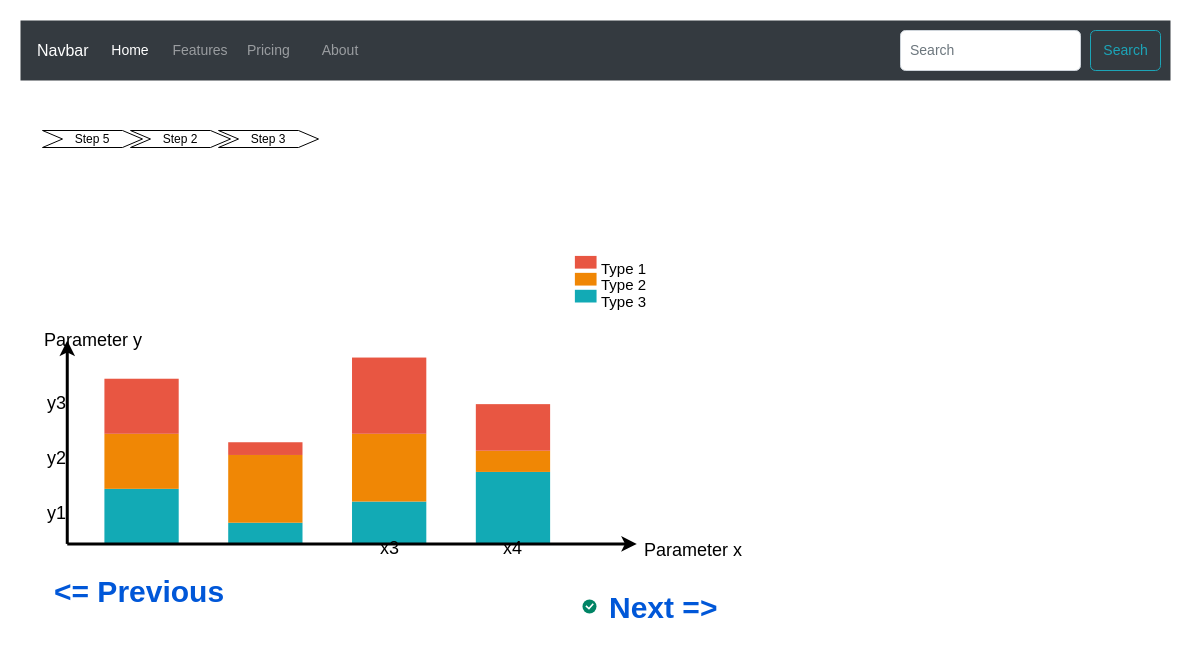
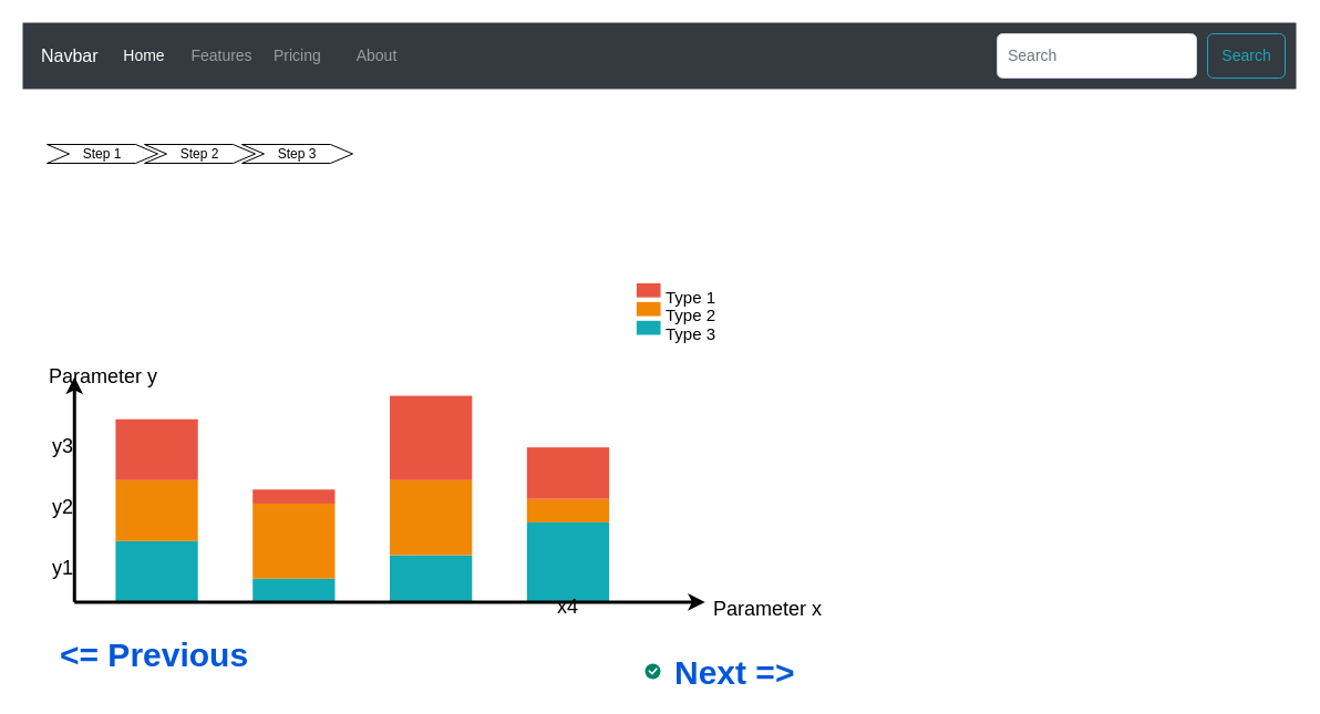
  <mxCell id="0" />
  <mxCell id="1" parent="0" />
  <mxCell id="2" value="" style="html=1;shadow=0;dashed=0;fillColor=#343A40;strokeColor=none;fontSize=16;fontColor=#ffffff;align=left;spacing=15;" vertex="1" parent="1"><mxGeometry x="20" y="20" width="1150" height="60" as="geometry" /></mxCell>
  <mxCell id="3" value="" style="swimlane;shape=mxgraph.bootstrap.anchor;strokeColor=none;fillColor=none;fontColor=#0085FC;fontStyle=0;childLayout=stackLayout;horizontal=0;startSize=0;horizontalStack=1;resizeParent=1;resizeParentMax=0;resizeLast=0;collapsible=0;marginBottom=0;whiteSpace=wrap;html=1;resizeWidth=0;" vertex="1" parent="2"><mxGeometry y="10" width="350" height="40" as="geometry" /></mxCell>
  <mxCell id="4" value="Navbar" style="text;strokeColor=none;align=left;verticalAlign=middle;spacingLeft=15;spacingRight=10;points=[[0,0.5],[1,0.5]];portConstraint=eastwest;rotatable=0;whiteSpace=wrap;html=1;fillColor=none;fontColor=#ffffff;fontSize=16;" vertex="1" parent="3"><mxGeometry width="80" height="40" as="geometry" /></mxCell>
  <mxCell id="5" value="Home" style="text;strokeColor=none;align=center;verticalAlign=middle;spacingLeft=10;spacingRight=10;points=[[0,0.5],[1,0.5]];portConstraint=eastwest;rotatable=0;whiteSpace=wrap;html=1;fillColor=none;fontColor=#ffffff;fontSize=14;" vertex="1" parent="3"><mxGeometry x="80" width="60" height="40" as="geometry" /></mxCell>
  <mxCell id="6" value="Features" style="text;strokeColor=none;align=center;verticalAlign=middle;spacingLeft=10;spacingRight=10;points=[[0,0.5],[1,0.5]];portConstraint=eastwest;rotatable=0;whiteSpace=wrap;html=1;fillColor=none;fontColor=#9A9DA0;fontSize=14;" vertex="1" parent="3"><mxGeometry x="140" width="80" height="40" as="geometry" /></mxCell>
  <mxCell id="7" value="Pricing" style="text;strokeColor=none;align=left;verticalAlign=middle;spacingLeft=5;spacingRight=10;points=[[0,0.5],[1,0.5]];portConstraint=eastwest;rotatable=0;whiteSpace=wrap;html=1;fillColor=none;fontColor=#9A9DA0;fontSize=14;" vertex="1" parent="3"><mxGeometry x="220" width="70" height="40" as="geometry" /></mxCell>
  <mxCell id="8" value="About" style="text;strokeColor=none;align=center;verticalAlign=middle;spacingLeft=10;spacingRight=10;points=[[0,0.5],[1,0.5]];portConstraint=eastwest;rotatable=0;whiteSpace=wrap;html=1;fillColor=none;fontColor=#9A9DA0;fontSize=14;" vertex="1" parent="3"><mxGeometry x="290" width="60" height="40" as="geometry" /></mxCell>
  <mxCell id="9" value="Search" style="html=1;shadow=0;dashed=0;shape=mxgraph.bootstrap.rrect;rSize=5;fontSize=14;fontColor=#1CA5B8;strokeColor=#1CA5B8;fillColor=none;" vertex="1" parent="2"><mxGeometry x="1" width="70" height="40" relative="1" as="geometry"><mxPoint x="-80" y="10" as="offset" /></mxGeometry></mxCell>
  <mxCell id="10" value="Search" style="html=1;shadow=0;dashed=0;shape=mxgraph.bootstrap.rrect;rSize=5;fontSize=14;fontColor=#6C767D;strokeColor=#CED4DA;fillColor=#ffffff;align=left;spacing=10;" vertex="1" parent="2"><mxGeometry x="1" width="180" height="40" relative="1" as="geometry"><mxPoint x="-270" y="10" as="offset" /></mxGeometry></mxCell>
  <mxCell id="11" value="" style="group" vertex="1" connectable="0" parent="1"><mxGeometry x="42" y="230" width="690" height="393" as="geometry" /></mxCell>
  <mxCell id="12" value="" style="group" vertex="1" connectable="0" parent="11"><mxGeometry width="650" height="326.95" as="geometry" /></mxCell>
  <mxCell id="13" value="" style="whiteSpace=wrap;fillColor=#12AAB5;gradientColor=none;gradientDirection=east;strokeColor=none;html=1;fontColor=#23445d;" parent="12" vertex="1"><mxGeometry x="61.905" y="258.341" width="74.286" height="55.056" as="geometry" /></mxCell>
  <mxCell id="14" value="" style="whiteSpace=wrap;fillColor=#12AAB5;gradientColor=none;gradientDirection=east;strokeColor=none;html=1;fontColor=#23445d;" parent="12" vertex="1"><mxGeometry x="185.714" y="292.222" width="74.286" height="21.176" as="geometry" /></mxCell>
  <mxCell id="15" value="" style="whiteSpace=wrap;fillColor=#12AAB5;gradientColor=none;gradientDirection=east;strokeColor=none;html=1;fontColor=#23445d;" parent="12" vertex="1"><mxGeometry x="309.524" y="271.047" width="74.286" height="42.351" as="geometry" /></mxCell>
  <mxCell id="16" value="" style="whiteSpace=wrap;fillColor=#12AAB5;gradientColor=none;gradientDirection=east;strokeColor=none;html=1;fontColor=#23445d;" parent="12" vertex="1"><mxGeometry x="433.333" y="241.401" width="74.286" height="71.997" as="geometry" /></mxCell>
  <mxCell id="17" value="" style="edgeStyle=none;html=1;fontColor=#000000;strokeWidth=3;strokeColor=#000000;" parent="12" edge="1"><mxGeometry width="100" height="100" relative="1" as="geometry"><mxPoint x="24.762" y="313.398" as="sourcePoint" /><mxPoint x="24.762" y="110.113" as="targetPoint" /></mxGeometry></mxCell>
  <mxCell id="18" value="" style="whiteSpace=wrap;fillColor=#F08705;gradientColor=none;gradientDirection=east;strokeColor=none;html=1;fontColor=#23445d;" parent="12" vertex="1"><mxGeometry x="61.905" y="203.285" width="74.286" height="55.056" as="geometry" /></mxCell>
  <mxCell id="19" value="" style="whiteSpace=wrap;fillColor=#E85642;gradientColor=none;gradientDirection=east;strokeColor=none;html=1;fontColor=#23445d;" parent="12" vertex="1"><mxGeometry x="61.905" y="148.229" width="74.286" height="55.056" as="geometry" /></mxCell>
  <mxCell id="20" value="" style="whiteSpace=wrap;fillColor=#F08705;gradientColor=none;gradientDirection=east;strokeColor=none;html=1;fontColor=#23445d;" parent="12" vertex="1"><mxGeometry x="185.714" y="224.46" width="74.286" height="67.762" as="geometry" /></mxCell>
  <mxCell id="21" value="" style="whiteSpace=wrap;fillColor=#E85642;gradientColor=none;gradientDirection=east;strokeColor=none;html=1;fontColor=#23445d;" parent="12" vertex="1"><mxGeometry x="185.714" y="211.755" width="74.286" height="12.705" as="geometry" /></mxCell>
  <mxCell id="22" value="" style="whiteSpace=wrap;fillColor=#F08705;gradientColor=none;gradientDirection=east;strokeColor=none;html=1;fontColor=#23445d;" parent="12" vertex="1"><mxGeometry x="309.524" y="203.285" width="74.286" height="67.762" as="geometry" /></mxCell>
  <mxCell id="23" value="" style="whiteSpace=wrap;fillColor=#E85642;gradientColor=none;gradientDirection=east;strokeColor=none;html=1;fontColor=#23445d;" parent="12" vertex="1"><mxGeometry x="309.524" y="127.053" width="74.286" height="76.232" as="geometry" /></mxCell>
  <mxCell id="24" value="" style="edgeStyle=none;html=1;fontColor=#000000;strokeWidth=3;strokeColor=#000000;" parent="12" edge="1"><mxGeometry width="100" height="100" relative="1" as="geometry"><mxPoint x="24.762" y="313.398" as="sourcePoint" /><mxPoint x="594.286" y="313.398" as="targetPoint" /></mxGeometry></mxCell>
  <mxCell id="25" value="Parameter x" style="text;spacingTop=-5;html=1;fontSize=18;fontStyle=0;points=[];strokeColor=none;" parent="12" vertex="1"><mxGeometry x="600.476" y="308.316" width="49.524" height="8.47" as="geometry" /></mxCell>
- <mxCell id="26" value="x3" style="text;spacingTop=-5;align=center;verticalAlign=middle;fontStyle=0;html=1;fontSize=18;points=[];strokeColor=none;" parent="12" vertex="1"><mxGeometry x="309.524" y="314.245" width="74.286" height="12.705" as="geometry" /></mxCell>
  <mxCell id="27" value="" style="whiteSpace=wrap;fillColor=#12AAB5;gradientColor=none;gradientDirection=east;strokeColor=none;html=1;fontColor=#23445d;" parent="12" vertex="1"><mxGeometry x="532.381" y="59.291" width="21.667" height="12.705" as="geometry" /></mxCell>
  <mxCell id="28" value="" style="whiteSpace=wrap;fillColor=#F08705;gradientColor=none;gradientDirection=east;strokeColor=none;html=1;fontColor=#23445d;" parent="12" vertex="1"><mxGeometry x="532.381" y="42.351" width="21.667" height="12.705" as="geometry" /></mxCell>
  <mxCell id="29" value="" style="whiteSpace=wrap;fillColor=#E85642;gradientColor=none;gradientDirection=east;strokeColor=none;html=1;fontColor=#23445d;" parent="12" vertex="1"><mxGeometry x="532.381" y="25.411" width="21.667" height="12.705" as="geometry" /></mxCell>
  <mxCell id="30" value="Type 1" style="text;spacingTop=-5;html=1;points=[];fontSize=15;" parent="12" vertex="1"><mxGeometry x="557.143" y="27.528" width="49.524" height="8.47" as="geometry" /></mxCell>
  <mxCell id="31" value="Type 2" style="text;spacingTop=-5;html=1;points=[];fontSize=15;" parent="12" vertex="1"><mxGeometry x="557.143" y="44.469" width="49.524" height="8.47" as="geometry" /></mxCell>
  <mxCell id="32" value="Type 3" style="text;spacingTop=-5;html=1;points=[];fontSize=15;" parent="12" vertex="1"><mxGeometry x="557.143" y="61.409" width="49.524" height="8.47" as="geometry" /></mxCell>
  <mxCell id="33" value="Parameter y" style="text;spacingTop=-5;html=1;fontSize=18;fontStyle=0;points=[]" parent="12" vertex="1"><mxGeometry y="97.831" width="49.524" height="8.47" as="geometry" /></mxCell>
  <mxCell id="34" value="y1" style="text;spacingTop=-5;align=center;verticalAlign=middle;fontStyle=0;html=1;fontSize=18;points=[]" parent="12" vertex="1"><mxGeometry x="4.952" y="258.341" width="18.571" height="55.056" as="geometry" /></mxCell>
  <mxCell id="35" value="y2" style="text;spacingTop=-5;align=center;verticalAlign=middle;fontStyle=0;html=1;fontSize=18;points=[]" parent="12" vertex="1"><mxGeometry x="4.952" y="203.285" width="18.571" height="55.056" as="geometry" /></mxCell>
  <mxCell id="36" value="y3" style="text;spacingTop=-5;align=center;verticalAlign=middle;fontStyle=0;html=1;fontSize=18;points=[]" parent="12" vertex="1"><mxGeometry x="4.952" y="148.229" width="18.571" height="55.056" as="geometry" /></mxCell>
  <mxCell id="37" value="" style="whiteSpace=wrap;fillColor=#F08705;gradientColor=none;gradientDirection=east;strokeColor=none;html=1;fontColor=#23445d;" parent="12" vertex="1"><mxGeometry x="433.333" y="220.225" width="74.286" height="21.176" as="geometry" /></mxCell>
  <mxCell id="38" value="" style="whiteSpace=wrap;fillColor=#E85642;gradientColor=none;gradientDirection=east;strokeColor=none;html=1;fontColor=#23445d;" parent="12" vertex="1"><mxGeometry x="433.333" y="173.639" width="74.286" height="46.586" as="geometry" /></mxCell>
  <mxCell id="39" value="x4" style="text;spacingTop=-5;align=center;verticalAlign=middle;fontStyle=0;html=1;fontSize=18;points=[];strokeColor=none;" parent="12" vertex="1"><mxGeometry x="433.333" y="314.245" width="74.286" height="12.705" as="geometry" /></mxCell>
  <mxCell id="40" value="&lt;b&gt;&lt;font style=&quot;font-size: 30px;&quot;&gt;Next =&amp;gt;&lt;/font&gt;&lt;/b&gt;" style="fillColor=none;strokeColor=none;html=1;fontColor=#0057D8;align=left;fontSize=20;sketch=0;" vertex="1" parent="11"><mxGeometry x="565" y="360" width="125" height="33" as="geometry" /></mxCell>
  <mxCell id="41" value="" style="html=1;shadow=0;dashed=0;shape=mxgraph.atlassian.checkbox;fillColor=#008465;strokeColor=none;html=1;sketch=0;fontSize=20;" vertex="1" parent="11"><mxGeometry x="540" y="369" width="14" height="14" as="geometry" /></mxCell>
  <mxCell id="42" value="&lt;b&gt;&lt;font style=&quot;font-size: 30px;&quot;&gt;&amp;lt;= Previous&lt;/font&gt;&lt;/b&gt;" style="fillColor=none;strokeColor=none;html=1;fontColor=#0057D8;align=left;fontSize=20;sketch=0;" vertex="1" parent="11"><mxGeometry x="10" y="344.5" width="125" height="33" as="geometry" /></mxCell>
  <mxCell id="43" value="" style="group" vertex="1" connectable="0" parent="1"><mxGeometry x="42" y="130" width="276" height="17" as="geometry" /></mxCell>
- <mxCell id="44" value="Step 5" style="shape=step;perimeter=stepPerimeter;fixedSize=1;points=[];whiteSpace=wrap;html=1;" vertex="1" parent="43"><mxGeometry width="100" height="17" as="geometry" /></mxCell>
+ <mxCell id="44" value="Step 1" style="shape=step;perimeter=stepPerimeter;fixedSize=1;points=[];whiteSpace=wrap;html=1;" vertex="1" parent="43"><mxGeometry width="100" height="17" as="geometry" /></mxCell>
  <mxCell id="45" value="Step 2" style="shape=step;perimeter=stepPerimeter;fixedSize=1;points=[];whiteSpace=wrap;html=1;" vertex="1" parent="43"><mxGeometry x="88" width="100" height="17" as="geometry" /></mxCell>
  <mxCell id="46" value="Step 3" style="shape=step;perimeter=stepPerimeter;fixedSize=1;points=[];whiteSpace=wrap;html=1;" vertex="1" parent="43"><mxGeometry x="176" width="100" height="17" as="geometry" /></mxCell>
